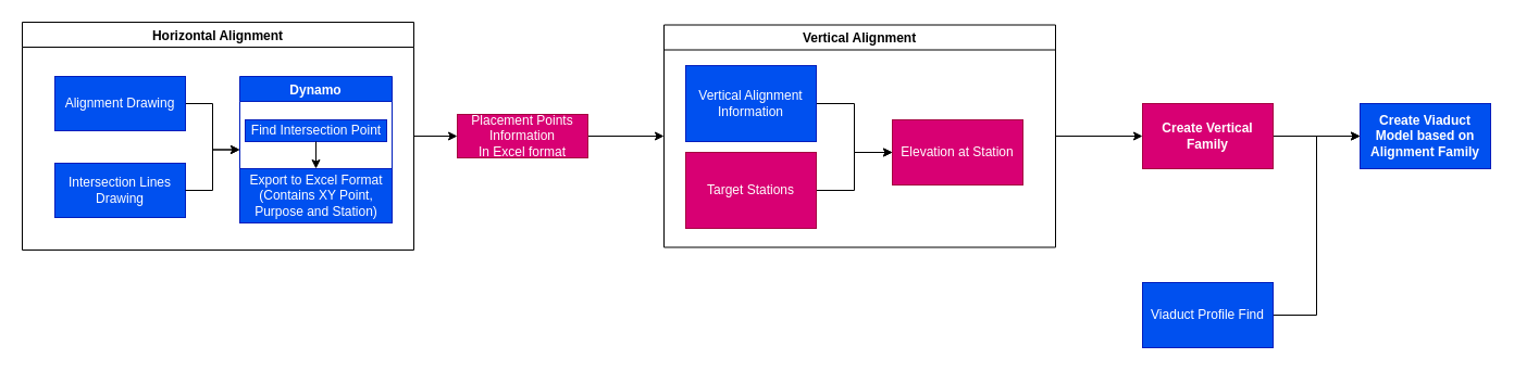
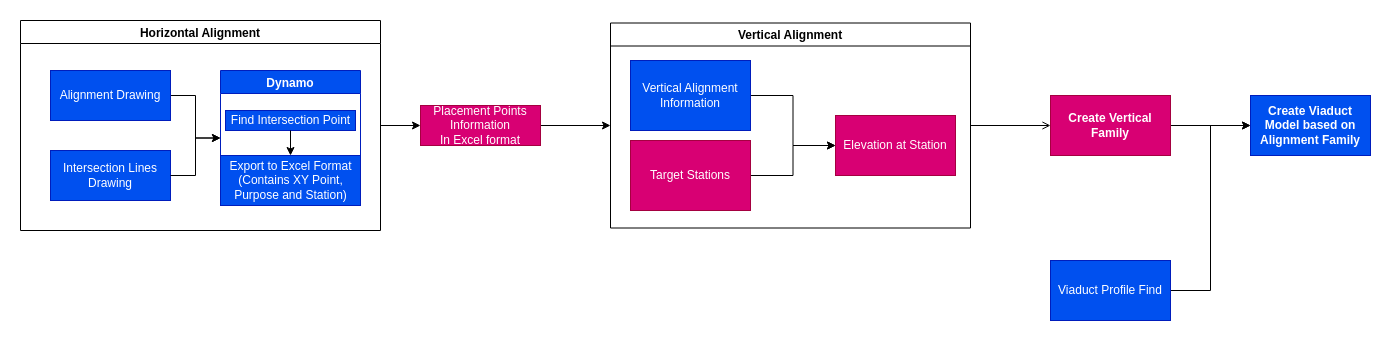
  <mxCell id="0" />
  <mxCell id="1" parent="0" />
  <mxCell id="2" style="edgeStyle=orthogonalEdgeStyle;rounded=0;orthogonalLoop=1;jettySize=auto;html=1;entryX=0;entryY=0.5;entryDx=0;entryDy=0;" parent="1" source="3" target="15" edge="1"><mxGeometry relative="1" as="geometry" /></mxCell>
  <mxCell id="3" value="Placement Points Information&lt;br&gt;In Excel format" style="rounded=0;whiteSpace=wrap;html=1;fillColor=#d80073;strokeColor=#A50040;fontColor=#ffffff;" parent="1" vertex="1"><mxGeometry x="420" y="105" width="120" height="40" as="geometry" /></mxCell>
  <mxCell id="4" style="edgeStyle=orthogonalEdgeStyle;rounded=0;orthogonalLoop=1;jettySize=auto;html=1;entryX=0;entryY=0.5;entryDx=0;entryDy=0;" parent="1" source="5" target="3" edge="1"><mxGeometry relative="1" as="geometry" /></mxCell>
  <mxCell id="5" value="Horizontal Alignment" style="swimlane;" parent="1" vertex="1"><mxGeometry x="20" y="20" width="360" height="210" as="geometry" /></mxCell>
  <mxCell id="6" style="edgeStyle=orthogonalEdgeStyle;rounded=0;orthogonalLoop=1;jettySize=auto;html=1;entryX=0;entryY=0.5;entryDx=0;entryDy=0;" parent="5" source="7" target="10" edge="1"><mxGeometry relative="1" as="geometry" /></mxCell>
  <mxCell id="7" value="Alignment Drawing" style="rounded=0;whiteSpace=wrap;html=1;fillColor=#0050ef;fontColor=#ffffff;strokeColor=#001DBC;" parent="5" vertex="1"><mxGeometry x="30" y="50" width="120" height="50" as="geometry" /></mxCell>
  <mxCell id="8" value="Intersection Lines Drawing" style="rounded=0;whiteSpace=wrap;html=1;fillColor=#0050ef;fontColor=#ffffff;strokeColor=#001DBC;" parent="5" vertex="1"><mxGeometry x="30" y="130" width="120" height="50" as="geometry" /></mxCell>
  <mxCell id="9" style="edgeStyle=orthogonalEdgeStyle;rounded=0;orthogonalLoop=1;jettySize=auto;html=1;entryX=0;entryY=0.5;entryDx=0;entryDy=0;" parent="5" source="8" target="10" edge="1"><mxGeometry relative="1" as="geometry"><mxPoint x="200" y="270" as="targetPoint" /></mxGeometry></mxCell>
  <mxCell id="10" value="Dynamo" style="swimlane;fillColor=#0050ef;fontColor=#ffffff;strokeColor=#001DBC;" parent="5" vertex="1"><mxGeometry x="200" y="50" width="140" height="135" as="geometry" /></mxCell>
  <mxCell id="11" value="Find Intersection Point" style="text;html=1;align=center;verticalAlign=middle;resizable=0;points=[];autosize=1;strokeColor=#001DBC;fillColor=#0050ef;fontColor=#ffffff;" parent="10" vertex="1"><mxGeometry x="5" y="40" width="130" height="20" as="geometry" /></mxCell>
  <mxCell id="12" value="Export to Excel Format&lt;br&gt;(Contains XY Point,&lt;br&gt;Purpose and Station)" style="text;html=1;align=center;verticalAlign=middle;resizable=0;points=[];autosize=1;strokeColor=#001DBC;fillColor=#0050ef;fontColor=#ffffff;" parent="10" vertex="1"><mxGeometry y="85" width="140" height="50" as="geometry" /></mxCell>
  <mxCell id="13" value="" style="edgeStyle=orthogonalEdgeStyle;rounded=0;orthogonalLoop=1;jettySize=auto;html=1;" parent="10" source="11" target="12" edge="1"><mxGeometry relative="1" as="geometry" /></mxCell>
- <mxCell id="14" value="" style="edgeStyle=orthogonalEdgeStyle;rounded=0;orthogonalLoop=1;jettySize=auto;html=1;" edge="1" parent="1" source="15" target="22"><mxGeometry relative="1" as="geometry" /></mxCell>
+ <mxCell id="14" value="" style="edgeStyle=orthogonalEdgeStyle;rounded=0;orthogonalLoop=1;jettySize=auto;html=1;endArrow=open;" edge="1" parent="1" source="15" target="22"><mxGeometry relative="1" as="geometry" /></mxCell>
  <mxCell id="15" value="Vertical Alignment" style="swimlane;" parent="1" vertex="1"><mxGeometry x="610" y="22.5" width="360" height="205" as="geometry" /></mxCell>
  <mxCell id="16" value="" style="edgeStyle=orthogonalEdgeStyle;rounded=0;orthogonalLoop=1;jettySize=auto;html=1;" edge="1" parent="15" source="17" target="20"><mxGeometry relative="1" as="geometry" /></mxCell>
  <mxCell id="17" value="Vertical Alignment Information" style="rounded=0;whiteSpace=wrap;html=1;fillColor=#0050ef;fontColor=#ffffff;strokeColor=#001DBC;" parent="15" vertex="1"><mxGeometry x="20" y="37.5" width="120" height="70" as="geometry" /></mxCell>
  <mxCell id="18" style="edgeStyle=orthogonalEdgeStyle;rounded=0;orthogonalLoop=1;jettySize=auto;html=1;entryX=0;entryY=0.5;entryDx=0;entryDy=0;" edge="1" parent="15" source="19" target="20"><mxGeometry relative="1" as="geometry" /></mxCell>
  <mxCell id="19" value="Target Stations" style="rounded=0;whiteSpace=wrap;html=1;fillColor=#d80073;fontColor=#ffffff;strokeColor=#A50040;" vertex="1" parent="15"><mxGeometry x="20" y="117.5" width="120" height="70" as="geometry" /></mxCell>
- <mxCell id="20" value="Elevation at Station" style="whiteSpace=wrap;html=1;rounded=0;fillColor=#d80073;fontColor=#ffffff;strokeColor=#A50040;" vertex="1" parent="15"><mxGeometry x="210" y="87.5" width="120" height="60" as="geometry" /></mxCell>
+ <mxCell id="20" value="Elevation at Station" style="whiteSpace=wrap;html=1;rounded=0;fillColor=#d80073;fontColor=#ffffff;strokeColor=#A50040;" vertex="1" parent="15"><mxGeometry x="225" y="92.5" width="120" height="60" as="geometry" /></mxCell>
  <mxCell id="21" value="" style="edgeStyle=orthogonalEdgeStyle;rounded=0;orthogonalLoop=1;jettySize=auto;html=1;" edge="1" parent="1" source="22" target="23"><mxGeometry relative="1" as="geometry" /></mxCell>
  <mxCell id="22" value="Create Vertical Family" style="whiteSpace=wrap;html=1;fontStyle=1;startSize=23;fillColor=#d80073;fontColor=#ffffff;strokeColor=#A50040;" vertex="1" parent="1"><mxGeometry x="1050" y="95" width="120" height="60" as="geometry" /></mxCell>
  <mxCell id="23" value="Create Viaduct Model based on Alignment Family" style="whiteSpace=wrap;html=1;fillColor=#0050ef;strokeColor=#001DBC;fontColor=#ffffff;fontStyle=1;startSize=23;" vertex="1" parent="1"><mxGeometry x="1250" y="95" width="120" height="60" as="geometry" /></mxCell>
  <mxCell id="24" style="edgeStyle=orthogonalEdgeStyle;rounded=0;orthogonalLoop=1;jettySize=auto;html=1;entryX=0;entryY=0.5;entryDx=0;entryDy=0;" edge="1" parent="1" source="25" target="23"><mxGeometry relative="1" as="geometry" /></mxCell>
  <mxCell id="25" value="Viaduct Profile Find" style="rounded=0;whiteSpace=wrap;html=1;fillColor=#0050ef;fontColor=#ffffff;strokeColor=#001DBC;" vertex="1" parent="1"><mxGeometry x="1050" y="260" width="120" height="60" as="geometry" /></mxCell>
